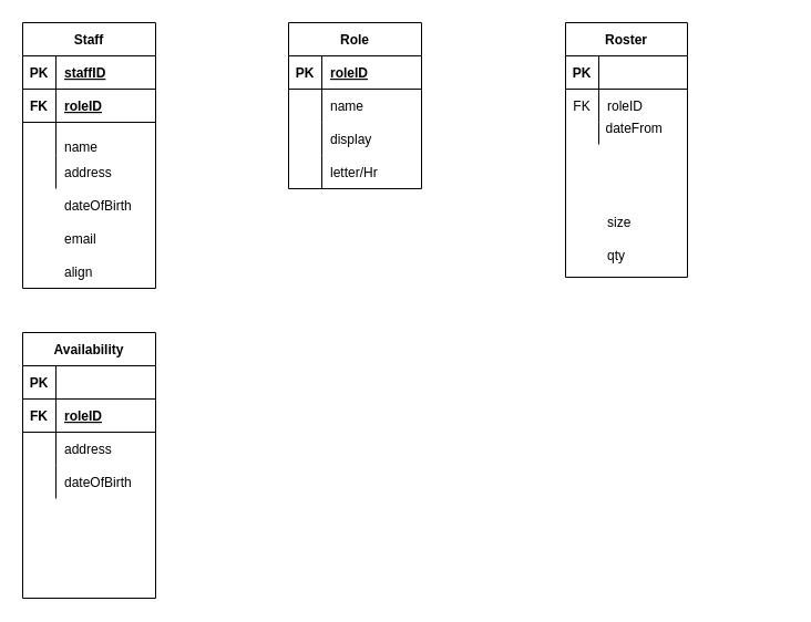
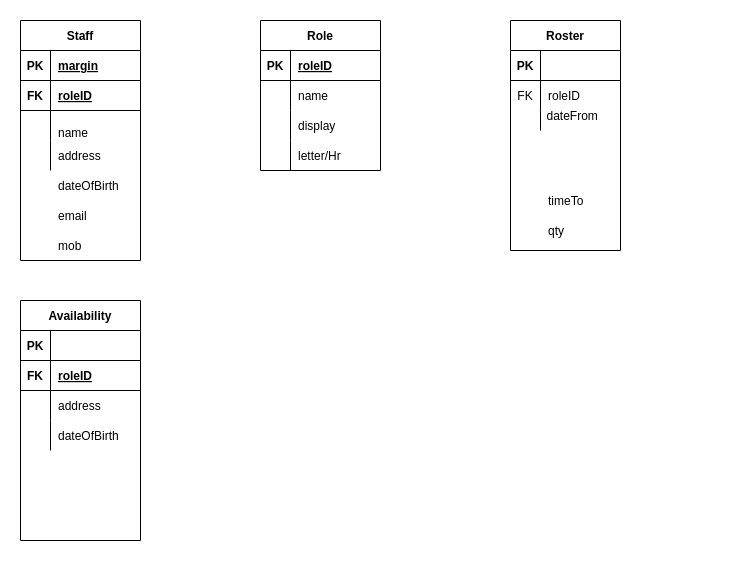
  <mxCell id="0" />
  <mxCell id="1" parent="0" />
  <mxCell id="2" value="Staff" style="shape=table;startSize=30;container=1;collapsible=1;childLayout=tableLayout;fixedRows=1;rowLines=0;fontStyle=1;align=center;resizeLast=1;" parent="1" vertex="1"><mxGeometry x="20" y="20" width="120" height="240" as="geometry" /></mxCell>
  <mxCell id="3" value="" style="shape=partialRectangle;collapsible=0;dropTarget=0;pointerEvents=0;fillColor=none;top=0;left=0;bottom=1;right=0;points=[[0,0.5],[1,0.5]];portConstraint=eastwest;" parent="2" vertex="1"><mxGeometry y="30" width="120" height="30" as="geometry" /></mxCell>
  <mxCell id="4" value="PK" style="shape=partialRectangle;connectable=0;fillColor=none;top=0;left=0;bottom=0;right=0;fontStyle=1;overflow=hidden;" parent="3" vertex="1"><mxGeometry width="30" height="30" as="geometry" /></mxCell>
- <mxCell id="5" value="staffID" style="shape=partialRectangle;connectable=0;fillColor=none;top=0;left=0;bottom=0;right=0;align=left;spacingLeft=6;fontStyle=5;overflow=hidden;" parent="3" vertex="1"><mxGeometry x="30" width="90" height="30" as="geometry" /></mxCell>
+ <mxCell id="5" value="margin" style="shape=partialRectangle;connectable=0;fillColor=none;top=0;left=0;bottom=0;right=0;align=left;spacingLeft=6;fontStyle=5;overflow=hidden;" parent="3" vertex="1"><mxGeometry x="30" width="90" height="30" as="geometry" /></mxCell>
  <mxCell id="6" value="" style="shape=partialRectangle;collapsible=0;dropTarget=0;pointerEvents=0;fillColor=none;top=0;left=0;bottom=1;right=0;points=[[0,0.5],[1,0.5]];portConstraint=eastwest;" parent="2" vertex="1"><mxGeometry y="60" width="120" height="30" as="geometry" /></mxCell>
  <mxCell id="7" value="FK" style="shape=partialRectangle;connectable=0;fillColor=none;top=0;left=0;bottom=0;right=0;fontStyle=1;overflow=hidden;" parent="6" vertex="1"><mxGeometry width="30" height="30" as="geometry" /></mxCell>
  <mxCell id="8" value="roleID" style="shape=partialRectangle;connectable=0;fillColor=none;top=0;left=0;bottom=0;right=0;align=left;spacingLeft=6;fontStyle=5;overflow=hidden;" parent="6" vertex="1"><mxGeometry x="30" width="90" height="30" as="geometry" /></mxCell>
  <mxCell id="9" value="" style="shape=partialRectangle;collapsible=0;dropTarget=0;pointerEvents=0;fillColor=none;top=0;left=0;bottom=0;right=0;points=[[0,0.5],[1,0.5]];portConstraint=eastwest;" parent="2" vertex="1"><mxGeometry y="90" width="120" height="30" as="geometry" /></mxCell>
  <mxCell id="10" value="" style="shape=partialRectangle;connectable=0;fillColor=none;top=0;left=0;bottom=0;right=0;editable=1;overflow=hidden;" parent="9" vertex="1"><mxGeometry width="30" height="30" as="geometry" /></mxCell>
  <mxCell id="11" value="&#10;&#10;&lt;br style=&quot;padding: 0px; margin: 0px; color: rgb(0, 0, 0); font-family: helvetica; font-size: 12px; font-style: normal; font-weight: 400; letter-spacing: normal; text-align: left; text-indent: 0px; text-transform: none; word-spacing: 0px; background-color: rgb(248, 249, 250);&quot;&gt;&lt;span style=&quot;color: rgb(0, 0, 0); font-family: helvetica; font-size: 12px; font-style: normal; font-weight: 400; letter-spacing: normal; text-align: left; text-indent: 0px; text-transform: none; word-spacing: 0px; background-color: rgb(248, 249, 250); display: inline; float: none;&quot;&gt;name&amp;nbsp; &amp;nbsp; &amp;nbsp; &amp;nbsp; &amp;nbsp; &amp;nbsp; &amp;nbsp; &amp;nbsp; varchar(50)&lt;/span&gt;&#10;&#10;" style="shape=partialRectangle;connectable=0;fillColor=none;top=0;left=0;bottom=0;right=0;align=left;spacingLeft=6;overflow=hidden;" parent="9" vertex="1"><mxGeometry x="30" width="90" height="30" as="geometry" /></mxCell>
  <mxCell id="12" value="" style="shape=partialRectangle;collapsible=0;dropTarget=0;pointerEvents=0;fillColor=none;top=0;left=0;bottom=0;right=0;points=[[0,0.5],[1,0.5]];portConstraint=eastwest;" parent="2" vertex="1"><mxGeometry y="120" width="120" height="30" as="geometry" /></mxCell>
  <mxCell id="13" value="" style="shape=partialRectangle;connectable=0;fillColor=none;top=0;left=0;bottom=0;right=0;editable=1;overflow=hidden;" parent="12" vertex="1"><mxGeometry width="30" height="30" as="geometry" /></mxCell>
  <mxCell id="14" value="" style="shape=partialRectangle;connectable=0;fillColor=none;top=0;left=0;bottom=0;right=0;align=left;spacingLeft=6;overflow=hidden;" parent="12" vertex="1"><mxGeometry x="30" width="90" height="30" as="geometry" /></mxCell>
  <mxCell id="15" value="Role" style="shape=table;startSize=30;container=1;collapsible=1;childLayout=tableLayout;fixedRows=1;rowLines=0;fontStyle=1;align=center;resizeLast=1;" parent="1" vertex="1"><mxGeometry x="260" y="20" width="120" height="150" as="geometry" /></mxCell>
  <mxCell id="16" value="" style="shape=partialRectangle;collapsible=0;dropTarget=0;pointerEvents=0;fillColor=none;top=0;left=0;bottom=1;right=0;points=[[0,0.5],[1,0.5]];portConstraint=eastwest;" parent="15" vertex="1"><mxGeometry y="30" width="120" height="30" as="geometry" /></mxCell>
  <mxCell id="17" value="PK" style="shape=partialRectangle;connectable=0;fillColor=none;top=0;left=0;bottom=0;right=0;fontStyle=1;overflow=hidden;" parent="16" vertex="1"><mxGeometry width="30" height="30" as="geometry" /></mxCell>
  <mxCell id="18" value="roleID" style="shape=partialRectangle;connectable=0;fillColor=none;top=0;left=0;bottom=0;right=0;align=left;spacingLeft=6;fontStyle=5;overflow=hidden;" parent="16" vertex="1"><mxGeometry x="30" width="90" height="30" as="geometry" /></mxCell>
  <mxCell id="19" value="" style="shape=partialRectangle;collapsible=0;dropTarget=0;pointerEvents=0;fillColor=none;top=0;left=0;bottom=0;right=0;points=[[0,0.5],[1,0.5]];portConstraint=eastwest;" parent="15" vertex="1"><mxGeometry y="60" width="120" height="30" as="geometry" /></mxCell>
  <mxCell id="20" value="" style="shape=partialRectangle;connectable=0;fillColor=none;top=0;left=0;bottom=0;right=0;editable=1;overflow=hidden;" parent="19" vertex="1"><mxGeometry width="30" height="30" as="geometry" /></mxCell>
  <mxCell id="21" value="name" style="shape=partialRectangle;connectable=0;fillColor=none;top=0;left=0;bottom=0;right=0;align=left;spacingLeft=6;overflow=hidden;" parent="19" vertex="1"><mxGeometry x="30" width="90" height="30" as="geometry" /></mxCell>
  <mxCell id="22" value="" style="shape=partialRectangle;collapsible=0;dropTarget=0;pointerEvents=0;fillColor=none;top=0;left=0;bottom=0;right=0;points=[[0,0.5],[1,0.5]];portConstraint=eastwest;" parent="15" vertex="1"><mxGeometry y="90" width="120" height="30" as="geometry" /></mxCell>
  <mxCell id="23" value="" style="shape=partialRectangle;connectable=0;fillColor=none;top=0;left=0;bottom=0;right=0;editable=1;overflow=hidden;" parent="22" vertex="1"><mxGeometry width="30" height="30" as="geometry" /></mxCell>
  <mxCell id="24" value="display" style="shape=partialRectangle;connectable=0;fillColor=none;top=0;left=0;bottom=0;right=0;align=left;spacingLeft=6;overflow=hidden;" parent="22" vertex="1"><mxGeometry x="30" width="90" height="30" as="geometry" /></mxCell>
  <mxCell id="25" value="" style="shape=partialRectangle;collapsible=0;dropTarget=0;pointerEvents=0;fillColor=none;top=0;left=0;bottom=0;right=0;points=[[0,0.5],[1,0.5]];portConstraint=eastwest;" parent="15" vertex="1"><mxGeometry y="120" width="120" height="30" as="geometry" /></mxCell>
  <mxCell id="26" value="" style="shape=partialRectangle;connectable=0;fillColor=none;top=0;left=0;bottom=0;right=0;editable=1;overflow=hidden;" parent="25" vertex="1"><mxGeometry width="30" height="30" as="geometry" /></mxCell>
  <mxCell id="27" value="letter/Hr" style="shape=partialRectangle;connectable=0;fillColor=none;top=0;left=0;bottom=0;right=0;align=left;spacingLeft=6;overflow=hidden;" parent="25" vertex="1"><mxGeometry x="30" width="90" height="30" as="geometry" /></mxCell>
  <mxCell id="28" value="Roster" style="shape=table;startSize=30;container=1;collapsible=1;childLayout=tableLayout;fixedRows=1;rowLines=0;fontStyle=1;align=center;resizeLast=1;" parent="1" vertex="1"><mxGeometry x="510" y="20" width="110" height="230" as="geometry" /></mxCell>
  <mxCell id="29" value="" style="shape=partialRectangle;collapsible=0;dropTarget=0;pointerEvents=0;fillColor=none;top=0;left=0;bottom=1;right=0;points=[[0,0.5],[1,0.5]];portConstraint=eastwest;" parent="28" vertex="1"><mxGeometry y="30" width="110" height="30" as="geometry" /></mxCell>
  <mxCell id="30" value="PK" style="shape=partialRectangle;connectable=0;fillColor=none;top=0;left=0;bottom=0;right=0;fontStyle=1;overflow=hidden;" parent="29" vertex="1"><mxGeometry width="30" height="30" as="geometry" /></mxCell>
  <mxCell id="31" value="" style="shape=partialRectangle;collapsible=0;dropTarget=0;pointerEvents=0;fillColor=none;top=0;left=0;bottom=0;right=0;points=[[0,0.5],[1,0.5]];portConstraint=eastwest;" parent="28" vertex="1"><mxGeometry y="60" width="110" height="30" as="geometry" /></mxCell>
  <mxCell id="32" value="FK" style="shape=partialRectangle;connectable=0;fillColor=none;top=0;left=0;bottom=0;right=0;fontStyle=0;overflow=hidden;" parent="31" vertex="1"><mxGeometry width="30" height="30" as="geometry" /></mxCell>
  <mxCell id="33" value="roleID" style="shape=partialRectangle;connectable=0;fillColor=none;top=0;left=0;bottom=0;right=0;align=left;spacingLeft=6;fontStyle=0;overflow=hidden;" parent="31" vertex="1"><mxGeometry x="30" width="80" height="30" as="geometry" /></mxCell>
  <mxCell id="34" value="" style="shape=partialRectangle;collapsible=0;dropTarget=0;pointerEvents=0;fillColor=none;top=0;left=0;bottom=0;right=0;points=[[0,0.5],[1,0.5]];portConstraint=eastwest;" parent="28" vertex="1"><mxGeometry y="90" width="110" height="20" as="geometry" /></mxCell>
  <mxCell id="35" value="" style="shape=partialRectangle;connectable=0;fillColor=none;top=0;left=0;bottom=0;right=0;editable=1;overflow=hidden;" parent="34" vertex="1"><mxGeometry width="30" height="20" as="geometry" /></mxCell>
  <mxCell id="36" value="" style="shape=partialRectangle;connectable=0;fillColor=none;top=0;left=0;bottom=0;right=0;align=left;spacingLeft=6;overflow=hidden;" parent="34" vertex="1"><mxGeometry x="30" width="80" height="20" as="geometry" /></mxCell>
  <mxCell id="37" value="" style="shape=partialRectangle;collapsible=0;dropTarget=0;pointerEvents=0;fillColor=none;top=0;left=0;bottom=0;right=0;points=[[0,0.5],[1,0.5]];portConstraint=eastwest;" parent="28" vertex="1"><mxGeometry y="110" width="110" height="30" as="geometry" /></mxCell>
  <mxCell id="38" value="" style="shape=partialRectangle;connectable=0;fillColor=none;top=0;left=0;bottom=0;right=0;editable=1;overflow=hidden;" parent="37" vertex="1"><mxGeometry width="30" height="30" as="geometry" /></mxCell>
  <mxCell id="39" value="" style="shape=partialRectangle;collapsible=0;dropTarget=0;pointerEvents=0;fillColor=none;top=0;left=0;bottom=0;right=0;points=[[0,0.5],[1,0.5]];portConstraint=eastwest;" parent="28" vertex="1"><mxGeometry y="140" width="110" height="30" as="geometry" /></mxCell>
  <mxCell id="40" value="" style="shape=partialRectangle;connectable=0;fillColor=none;top=0;left=0;bottom=0;right=0;editable=1;overflow=hidden;" parent="39" vertex="1"><mxGeometry width="30" height="30" as="geometry" /></mxCell>
- <mxCell id="41" value="align" style="shape=partialRectangle;connectable=0;fillColor=none;top=0;left=0;bottom=0;right=0;align=left;spacingLeft=6;overflow=hidden;" parent="1" vertex="1"><mxGeometry x="50" y="230" width="290" height="30" as="geometry" /></mxCell>
+ <mxCell id="41" value="mob" style="shape=partialRectangle;connectable=0;fillColor=none;top=0;left=0;bottom=0;right=0;align=left;spacingLeft=6;overflow=hidden;" parent="1" vertex="1"><mxGeometry x="50" y="230" width="290" height="30" as="geometry" /></mxCell>
  <mxCell id="42" value="email" style="shape=partialRectangle;connectable=0;fillColor=none;top=0;left=0;bottom=0;right=0;align=left;spacingLeft=6;overflow=hidden;" parent="1" vertex="1"><mxGeometry x="50" y="200" width="290" height="30" as="geometry" /></mxCell>
  <mxCell id="43" value="dateOfBirth" style="shape=partialRectangle;connectable=0;fillColor=none;top=0;left=0;bottom=0;right=0;align=left;spacingLeft=6;overflow=hidden;" parent="1" vertex="1"><mxGeometry x="50" y="170" width="170" height="30" as="geometry" /></mxCell>
  <mxCell id="44" value="address" style="shape=partialRectangle;connectable=0;fillColor=none;top=0;left=0;bottom=0;right=0;align=left;spacingLeft=6;overflow=hidden;" parent="1" vertex="1"><mxGeometry x="50" y="140" width="170" height="30" as="geometry" /></mxCell>
  <mxCell id="45" value="&#10;name" style="shape=partialRectangle;connectable=0;fillColor=none;top=0;left=0;bottom=0;right=0;align=left;spacingLeft=6;overflow=hidden;" parent="1" vertex="1"><mxGeometry x="50" y="110" width="170" height="30" as="geometry" /></mxCell>
  <mxCell id="46" value="" style="shape=partialRectangle;collapsible=0;dropTarget=0;pointerEvents=0;fillColor=none;top=0;left=0;bottom=0;right=0;points=[[0,0.5],[1,0.5]];portConstraint=eastwest;" parent="1" vertex="1"><mxGeometry x="510" y="100" width="190" height="30" as="geometry" /></mxCell>
  <mxCell id="47" value="" style="shape=partialRectangle;connectable=0;fillColor=none;top=0;left=0;bottom=0;right=0;editable=1;overflow=hidden;" parent="46" vertex="1"><mxGeometry width="28.5" height="30" as="geometry" /></mxCell>
  <mxCell id="48" value="dateFrom" style="shape=partialRectangle;connectable=0;fillColor=none;top=0;left=0;bottom=0;right=0;align=left;spacingLeft=6;overflow=hidden;" parent="46" vertex="1"><mxGeometry x="28.5" width="161.5" height="30" as="geometry" /></mxCell>
- <mxCell id="49" value="size" style="shape=partialRectangle;connectable=0;fillColor=none;top=0;left=0;bottom=0;right=0;align=left;spacingLeft=6;overflow=hidden;" parent="1" vertex="1"><mxGeometry x="540" y="190" width="170" height="20" as="geometry" /></mxCell>
+ <mxCell id="49" value="timeTo" style="shape=partialRectangle;connectable=0;fillColor=none;top=0;left=0;bottom=0;right=0;align=left;spacingLeft=6;overflow=hidden;" parent="1" vertex="1"><mxGeometry x="540" y="190" width="170" height="20" as="geometry" /></mxCell>
  <mxCell id="50" value="qty" style="shape=partialRectangle;connectable=0;fillColor=none;top=0;left=0;bottom=0;right=0;align=left;spacingLeft=6;overflow=hidden;" parent="1" vertex="1"><mxGeometry x="540" y="220" width="170" height="20" as="geometry" /></mxCell>
  <mxCell id="51" value="Availability" style="shape=table;startSize=30;container=1;collapsible=1;childLayout=tableLayout;fixedRows=1;rowLines=0;fontStyle=1;align=center;resizeLast=1;" parent="1" vertex="1"><mxGeometry x="20" y="300" width="120" height="240" as="geometry" /></mxCell>
  <mxCell id="52" value="" style="shape=partialRectangle;collapsible=0;dropTarget=0;pointerEvents=0;fillColor=none;top=0;left=0;bottom=1;right=0;points=[[0,0.5],[1,0.5]];portConstraint=eastwest;" parent="51" vertex="1"><mxGeometry y="30" width="120" height="30" as="geometry" /></mxCell>
  <mxCell id="53" value="PK" style="shape=partialRectangle;connectable=0;fillColor=none;top=0;left=0;bottom=0;right=0;fontStyle=1;overflow=hidden;" parent="52" vertex="1"><mxGeometry width="30" height="30" as="geometry" /></mxCell>
  <mxCell id="54" value="" style="shape=partialRectangle;collapsible=0;dropTarget=0;pointerEvents=0;fillColor=none;top=0;left=0;bottom=1;right=0;points=[[0,0.5],[1,0.5]];portConstraint=eastwest;" parent="51" vertex="1"><mxGeometry y="60" width="120" height="30" as="geometry" /></mxCell>
  <mxCell id="55" value="FK" style="shape=partialRectangle;connectable=0;fillColor=none;top=0;left=0;bottom=0;right=0;fontStyle=1;overflow=hidden;" parent="54" vertex="1"><mxGeometry width="30" height="30" as="geometry" /></mxCell>
  <mxCell id="56" value="roleID" style="shape=partialRectangle;connectable=0;fillColor=none;top=0;left=0;bottom=0;right=0;align=left;spacingLeft=6;fontStyle=5;overflow=hidden;" parent="54" vertex="1"><mxGeometry x="30" width="90" height="30" as="geometry" /></mxCell>
  <mxCell id="57" value="" style="shape=partialRectangle;collapsible=0;dropTarget=0;pointerEvents=0;fillColor=none;top=0;left=0;bottom=0;right=0;points=[[0,0.5],[1,0.5]];portConstraint=eastwest;" parent="51" vertex="1"><mxGeometry y="90" width="120" height="30" as="geometry" /></mxCell>
  <mxCell id="58" value="" style="shape=partialRectangle;connectable=0;fillColor=none;top=0;left=0;bottom=0;right=0;editable=1;overflow=hidden;" parent="57" vertex="1"><mxGeometry width="30" height="30" as="geometry" /></mxCell>
  <mxCell id="59" value="&#10;&#10;&lt;br style=&quot;padding: 0px; margin: 0px; color: rgb(0, 0, 0); font-family: helvetica; font-size: 12px; font-style: normal; font-weight: 400; letter-spacing: normal; text-align: left; text-indent: 0px; text-transform: none; word-spacing: 0px; background-color: rgb(248, 249, 250);&quot;&gt;&lt;span style=&quot;color: rgb(0, 0, 0); font-family: helvetica; font-size: 12px; font-style: normal; font-weight: 400; letter-spacing: normal; text-align: left; text-indent: 0px; text-transform: none; word-spacing: 0px; background-color: rgb(248, 249, 250); display: inline; float: none;&quot;&gt;name&amp;nbsp; &amp;nbsp; &amp;nbsp; &amp;nbsp; &amp;nbsp; &amp;nbsp; &amp;nbsp; &amp;nbsp; varchar(50)&lt;/span&gt;&#10;&#10;" style="shape=partialRectangle;connectable=0;fillColor=none;top=0;left=0;bottom=0;right=0;align=left;spacingLeft=6;overflow=hidden;" parent="57" vertex="1"><mxGeometry x="30" width="90" height="30" as="geometry" /></mxCell>
  <mxCell id="60" value="" style="shape=partialRectangle;collapsible=0;dropTarget=0;pointerEvents=0;fillColor=none;top=0;left=0;bottom=0;right=0;points=[[0,0.5],[1,0.5]];portConstraint=eastwest;" parent="51" vertex="1"><mxGeometry y="120" width="120" height="30" as="geometry" /></mxCell>
  <mxCell id="61" value="" style="shape=partialRectangle;connectable=0;fillColor=none;top=0;left=0;bottom=0;right=0;editable=1;overflow=hidden;" parent="60" vertex="1"><mxGeometry width="30" height="30" as="geometry" /></mxCell>
  <mxCell id="62" value="" style="shape=partialRectangle;connectable=0;fillColor=none;top=0;left=0;bottom=0;right=0;align=left;spacingLeft=6;overflow=hidden;" parent="60" vertex="1"><mxGeometry x="30" width="90" height="30" as="geometry" /></mxCell>
  <mxCell id="63" value="dateOfBirth" style="shape=partialRectangle;connectable=0;fillColor=none;top=0;left=0;bottom=0;right=0;align=left;spacingLeft=6;overflow=hidden;" parent="1" vertex="1"><mxGeometry x="50" y="420" width="170" height="30" as="geometry" /></mxCell>
  <mxCell id="64" value="address" style="shape=partialRectangle;connectable=0;fillColor=none;top=0;left=0;bottom=0;right=0;align=left;spacingLeft=6;overflow=hidden;" parent="1" vertex="1"><mxGeometry x="50" y="390" width="170" height="30" as="geometry" /></mxCell>
